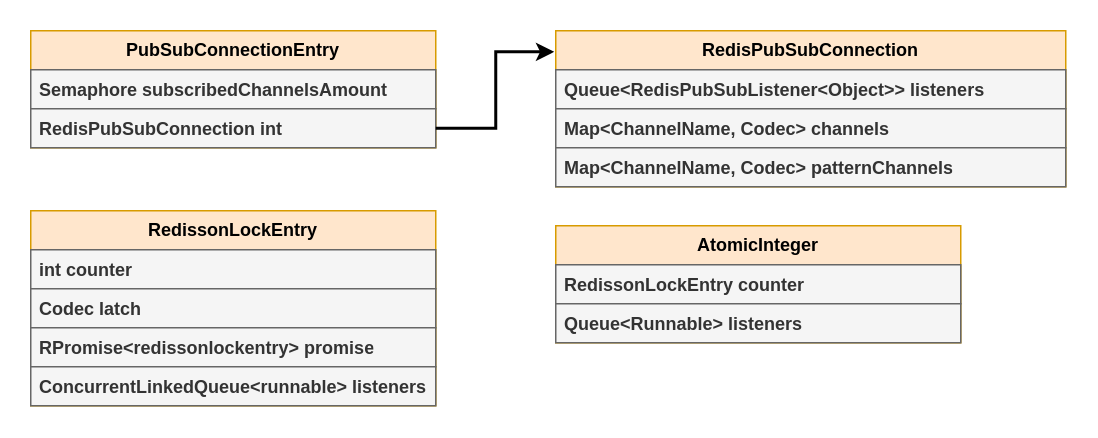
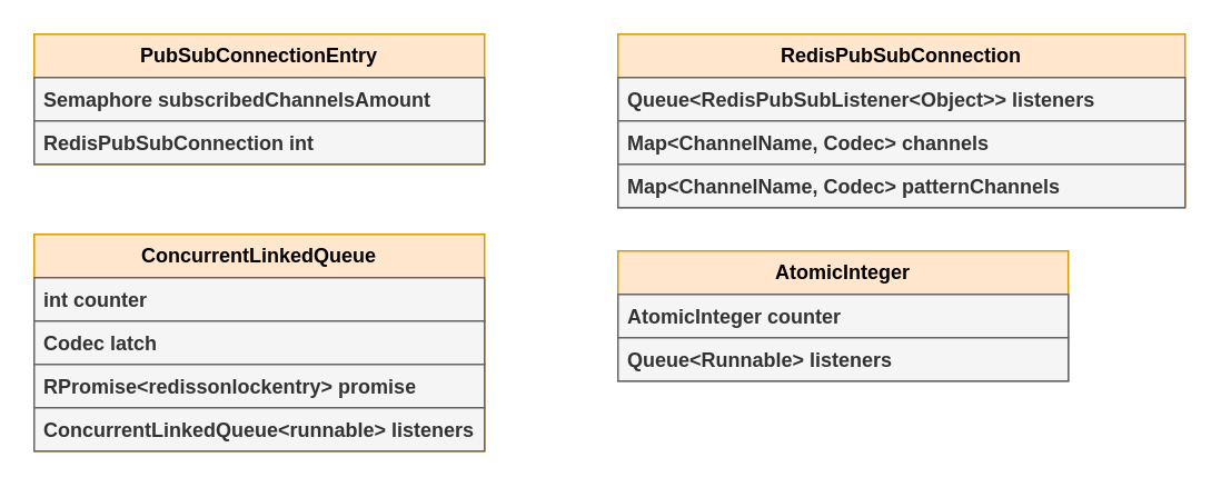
  <mxCell id="0" />
  <mxCell id="1" parent="0" />
  <mxCell id="2" value="PubSubConnectionEntry" style="swimlane;fontStyle=1;childLayout=stackLayout;horizontal=1;startSize=26;fillColor=#ffe6cc;horizontalStack=0;resizeParent=1;resizeParentMax=0;resizeLast=0;collapsible=1;marginBottom=0;strokeColor=#d79b00;fontFamily=Helvetica;whiteSpace=wrap;" parent="1" vertex="1"><mxGeometry x="20" y="20" width="270" height="78" as="geometry" /></mxCell>
  <mxCell id="3" value="Semaphore subscribedChannelsAmount" style="text;strokeColor=#666666;fillColor=#f5f5f5;align=left;verticalAlign=top;spacingLeft=4;spacingRight=4;overflow=hidden;rotatable=0;points=[[0,0.5],[1,0.5]];portConstraint=eastwest;fontColor=#333333;fontStyle=1;fontFamily=Helvetica;whiteSpace=wrap;" parent="2" vertex="1"><mxGeometry y="26" width="270" height="26" as="geometry" /></mxCell>
  <mxCell id="4" value="RedisPubSubConnection int" style="text;strokeColor=#666666;fillColor=#f5f5f5;align=left;verticalAlign=top;spacingLeft=4;spacingRight=4;overflow=hidden;rotatable=0;points=[[0,0.5],[1,0.5]];portConstraint=eastwest;fontColor=#333333;fontStyle=1;fontFamily=Helvetica;whiteSpace=wrap;" parent="2" vertex="1"><mxGeometry y="52" width="270" height="26" as="geometry" /></mxCell>
- <mxCell id="5" value="RedissonLockEntry" style="swimlane;fontStyle=1;childLayout=stackLayout;horizontal=1;startSize=26;fillColor=#ffe6cc;horizontalStack=0;resizeParent=1;resizeParentMax=0;resizeLast=0;collapsible=1;marginBottom=0;strokeColor=#d79b00;fontFamily=Helvetica;whiteSpace=wrap;" parent="1" vertex="1"><mxGeometry x="20" y="140" width="270" height="130" as="geometry" /></mxCell>
+ <mxCell id="5" value="ConcurrentLinkedQueue" style="swimlane;fontStyle=1;childLayout=stackLayout;horizontal=1;startSize=26;fillColor=#ffe6cc;horizontalStack=0;resizeParent=1;resizeParentMax=0;resizeLast=0;collapsible=1;marginBottom=0;strokeColor=#d79b00;fontFamily=Helvetica;whiteSpace=wrap;" parent="1" vertex="1"><mxGeometry x="20" y="140" width="270" height="130" as="geometry" /></mxCell>
  <mxCell id="6" value="int counter" style="text;strokeColor=#666666;fillColor=#f5f5f5;align=left;verticalAlign=top;spacingLeft=4;spacingRight=4;overflow=hidden;rotatable=0;points=[[0,0.5],[1,0.5]];portConstraint=eastwest;fontColor=#333333;fontStyle=1;fontFamily=Helvetica;whiteSpace=wrap;" parent="5" vertex="1"><mxGeometry y="26" width="270" height="26" as="geometry" /></mxCell>
  <mxCell id="7" value="Codec latch" style="text;strokeColor=#666666;fillColor=#f5f5f5;align=left;verticalAlign=top;spacingLeft=4;spacingRight=4;overflow=hidden;rotatable=0;points=[[0,0.5],[1,0.5]];portConstraint=eastwest;fontColor=#333333;fontStyle=1;fontFamily=Helvetica;whiteSpace=wrap;" parent="5" vertex="1"><mxGeometry y="52" width="270" height="26" as="geometry" /></mxCell>
  <mxCell id="8" value="RPromise&lt;redissonlockentry&gt; promise" style="text;strokeColor=#666666;fillColor=#f5f5f5;align=left;verticalAlign=top;spacingLeft=4;spacingRight=4;overflow=hidden;rotatable=0;points=[[0,0.5],[1,0.5]];portConstraint=eastwest;fontColor=#333333;fontStyle=1;fontFamily=Helvetica;whiteSpace=wrap;" parent="5" vertex="1"><mxGeometry y="78" width="270" height="26" as="geometry" /></mxCell>
  <mxCell id="9" value=" ConcurrentLinkedQueue&lt;runnable&gt; listeners" style="text;strokeColor=#666666;fillColor=#f5f5f5;align=left;verticalAlign=top;spacingLeft=4;spacingRight=4;overflow=hidden;rotatable=0;points=[[0,0.5],[1,0.5]];portConstraint=eastwest;fontColor=#333333;fontStyle=1;fontFamily=Helvetica;whiteSpace=wrap;" parent="5" vertex="1"><mxGeometry y="104" width="270" height="26" as="geometry" /></mxCell>
  <mxCell id="10" value="RedisPubSubConnection" style="swimlane;fontStyle=1;childLayout=stackLayout;horizontal=1;startSize=26;fillColor=#ffe6cc;horizontalStack=0;resizeParent=1;resizeParentMax=0;resizeLast=0;collapsible=1;marginBottom=0;strokeColor=#d79b00;fontFamily=Helvetica;whiteSpace=wrap;" parent="1" vertex="1"><mxGeometry x="370" y="20" width="340" height="104" as="geometry" /></mxCell>
  <mxCell id="11" value="Queue&lt;RedisPubSubListener&lt;Object&gt;&gt; listeners" style="text;strokeColor=#666666;fillColor=#f5f5f5;align=left;verticalAlign=top;spacingLeft=4;spacingRight=4;overflow=hidden;rotatable=0;points=[[0,0.5],[1,0.5]];portConstraint=eastwest;fontColor=#333333;fontStyle=1;fontFamily=Helvetica;whiteSpace=wrap;" parent="10" vertex="1"><mxGeometry y="26" width="340" height="26" as="geometry" /></mxCell>
  <mxCell id="12" value="Map&lt;ChannelName, Codec&gt; channels" style="text;strokeColor=#666666;fillColor=#f5f5f5;align=left;verticalAlign=top;spacingLeft=4;spacingRight=4;overflow=hidden;rotatable=0;points=[[0,0.5],[1,0.5]];portConstraint=eastwest;fontColor=#333333;fontStyle=1;fontFamily=Helvetica;whiteSpace=wrap;" parent="10" vertex="1"><mxGeometry y="52" width="340" height="26" as="geometry" /></mxCell>
  <mxCell id="13" value="Map&lt;ChannelName, Codec&gt; patternChannels" style="text;strokeColor=#666666;fillColor=#f5f5f5;align=left;verticalAlign=top;spacingLeft=4;spacingRight=4;overflow=hidden;rotatable=0;points=[[0,0.5],[1,0.5]];portConstraint=eastwest;fontColor=#333333;fontStyle=1;fontFamily=Helvetica;whiteSpace=wrap;" parent="10" vertex="1"><mxGeometry y="78" width="340" height="26" as="geometry" /></mxCell>
  <mxCell id="14" value="AtomicInteger" style="swimlane;fontStyle=1;childLayout=stackLayout;horizontal=1;startSize=26;fillColor=#ffe6cc;horizontalStack=0;resizeParent=1;resizeParentMax=0;resizeLast=0;collapsible=1;marginBottom=0;strokeColor=#d79b00;fontFamily=Helvetica;whiteSpace=wrap;" parent="1" vertex="1"><mxGeometry x="370" y="150" width="270" height="78" as="geometry" /></mxCell>
- <mxCell id="15" value="RedissonLockEntry counter" style="text;strokeColor=#666666;fillColor=#f5f5f5;align=left;verticalAlign=top;spacingLeft=4;spacingRight=4;overflow=hidden;rotatable=0;points=[[0,0.5],[1,0.5]];portConstraint=eastwest;fontColor=#333333;fontStyle=1;fontFamily=Helvetica;whiteSpace=wrap;" parent="14" vertex="1"><mxGeometry y="26" width="270" height="26" as="geometry" /></mxCell>
+ <mxCell id="15" value="AtomicInteger counter" style="text;strokeColor=#666666;fillColor=#f5f5f5;align=left;verticalAlign=top;spacingLeft=4;spacingRight=4;overflow=hidden;rotatable=0;points=[[0,0.5],[1,0.5]];portConstraint=eastwest;fontColor=#333333;fontStyle=1;fontFamily=Helvetica;whiteSpace=wrap;" parent="14" vertex="1"><mxGeometry y="26" width="270" height="26" as="geometry" /></mxCell>
  <mxCell id="16" value="Queue&lt;Runnable&gt; listeners" style="text;strokeColor=#666666;fillColor=#f5f5f5;align=left;verticalAlign=top;spacingLeft=4;spacingRight=4;overflow=hidden;rotatable=0;points=[[0,0.5],[1,0.5]];portConstraint=eastwest;fontColor=#333333;fontStyle=1;fontFamily=Helvetica;whiteSpace=wrap;" parent="14" vertex="1"><mxGeometry y="52" width="270" height="26" as="geometry" /></mxCell>
- <mxCell id="17" style="edgeStyle=orthogonalEdgeStyle;rounded=0;orthogonalLoop=1;jettySize=auto;html=1;entryX=-0.003;entryY=0.135;entryDx=0;entryDy=0;entryPerimeter=0;strokeWidth=2;fontFamily=Helvetica;fontSize=13;" edge="1" parent="1" source="4" target="10"><mxGeometry relative="1" as="geometry" /></mxCell>
